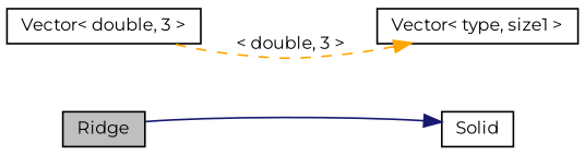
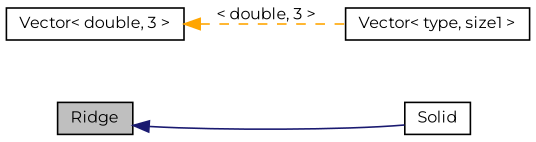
  digraph {
    fontname=Montserrat
    rankdir=LR
    node [color=black fillcolor=white fontname=Montserrat fontsize=10 shape=record style=filled]
    edge [dir=back fontname=Montserrat fontsize=10 labelfontname=Helvetica labelfontsize=10]
    n1 [fillcolor=grey75 fontcolor=black height=0.2 label=Ridge width=0.4]
    n2 [height=0.2 label=Solid width=0.4]
    n3 [height=0.2 label="Vector\< double, 3 \>" width=0.4]
    n4 [height=0.2 label="Vector\< type, size1 \>" width=0.4]
-   n2 -> n1 [color=midnightblue style=solid]
-   n4 -> n3 [color=orange label=" \< double, 3 \>" style=dashed]
+   n1 -> n2 [color=midnightblue style=solid]
+   n3 -> n4 [color=orange label=" \< double, 3 \>" style=dashed]
  }
